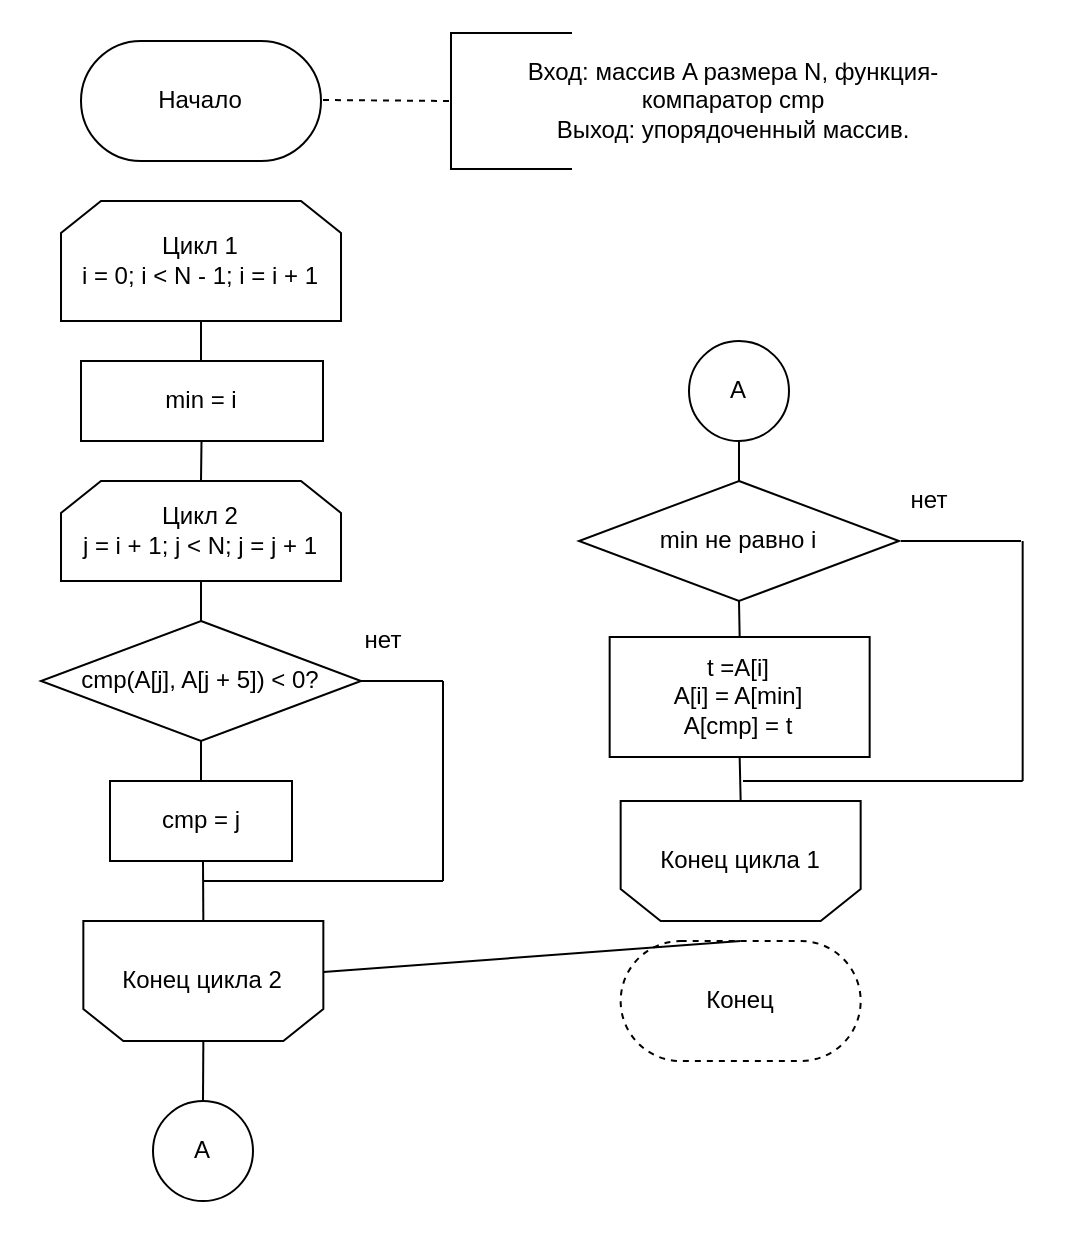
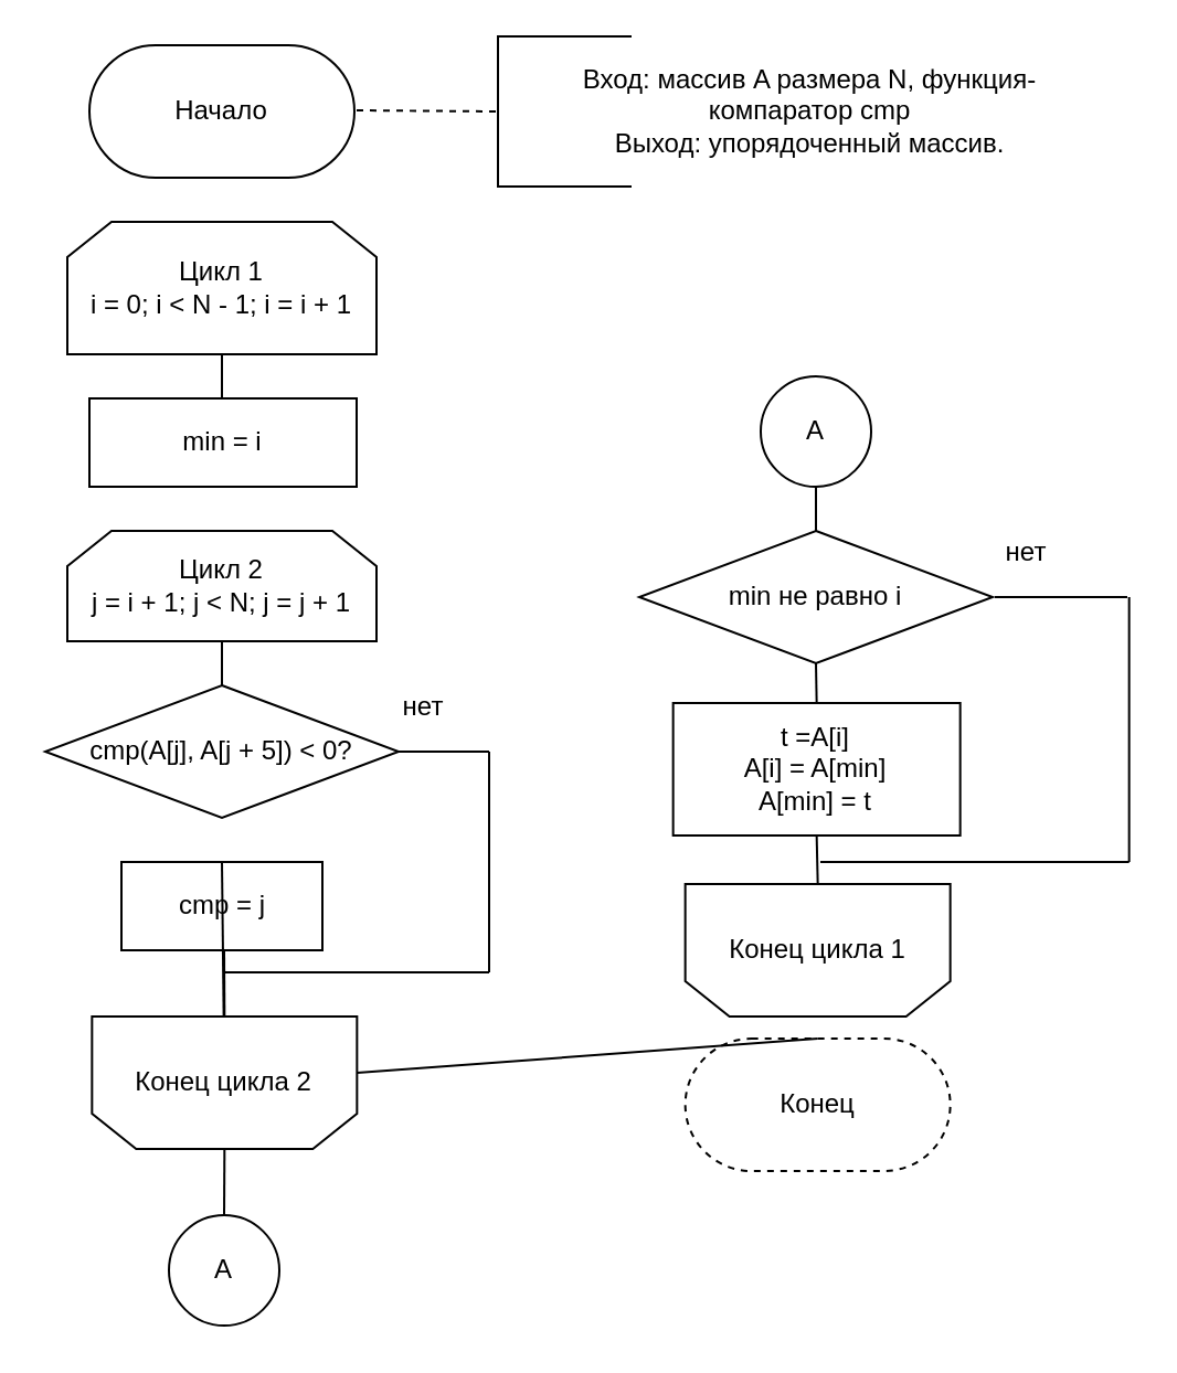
  <mxCell id="0" />
  <mxCell id="1" parent="0" />
  <mxCell id="2" value="Начало" style="rounded=1;whiteSpace=wrap;html=1;arcSize=50;" parent="1" vertex="1"><mxGeometry x="40" y="20" width="120" height="60" as="geometry" /></mxCell>
  <mxCell id="3" value="Вход: массив A размера N, функция-компаратор cmp&lt;br&gt;Выход: упорядоченный массив." style="text;html=1;strokeColor=none;fillColor=none;align=center;verticalAlign=middle;whiteSpace=wrap;rounded=0;" parent="1" vertex="1"><mxGeometry x="241" y="30" width="250.5" height="40" as="geometry" /></mxCell>
  <mxCell id="4" value="Цикл 1&lt;br&gt;i = 0; i &amp;lt; N - 1; i = i + 1" style="shape=loopLimit;whiteSpace=wrap;html=1;" parent="1" vertex="1"><mxGeometry x="30" y="100" width="140" height="60" as="geometry" /></mxCell>
  <mxCell id="5" value="Цикл 2&lt;br&gt;j = i + 1; j &amp;lt; N; j = j + 1" style="shape=loopLimit;whiteSpace=wrap;html=1;" parent="1" vertex="1"><mxGeometry x="30" y="240" width="140" height="50" as="geometry" /></mxCell>
  <mxCell id="6" value="" style="endArrow=none;html=1;" parent="1" edge="1"><mxGeometry width="50" height="50" relative="1" as="geometry"><mxPoint x="100" y="160" as="sourcePoint" /><mxPoint x="100" y="180" as="targetPoint" /></mxGeometry></mxCell>
  <mxCell id="7" value="Конец цикла 1" style="shape=loopLimit;whiteSpace=wrap;html=1;direction=west;" parent="1" vertex="1"><mxGeometry x="309.83" y="400" width="120" height="60" as="geometry" /></mxCell>
  <mxCell id="8" value="" style="endArrow=none;html=1;" parent="1" edge="1"><mxGeometry width="50" height="50" relative="1" as="geometry"><mxPoint x="100" y="490" as="sourcePoint" /><mxPoint x="100" y="520" as="targetPoint" /></mxGeometry></mxCell>
  <mxCell id="9" value="Конец" style="rounded=1;whiteSpace=wrap;html=1;arcSize=50;dashed=1;" parent="1" vertex="1"><mxGeometry x="309.83" y="470" width="120" height="60" as="geometry" /></mxCell>
  <mxCell id="10" value="Конец цикла 2" style="shape=loopLimit;whiteSpace=wrap;html=1;direction=west;" parent="1" vertex="1"><mxGeometry x="41.17" y="460" width="120" height="60" as="geometry" /></mxCell>
  <mxCell id="11" value="" style="shape=partialRectangle;whiteSpace=wrap;html=1;bottom=1;right=1;left=1;top=0;fillColor=none;routingCenterX=-0.5;rotation=90;" parent="1" vertex="1"><mxGeometry x="221" y="20" width="68" height="60" as="geometry" /></mxCell>
  <mxCell id="12" value="" style="endArrow=none;dashed=1;html=1;entryX=0.5;entryY=1;entryDx=0;entryDy=0;" parent="1" target="11" edge="1"><mxGeometry width="50" height="50" relative="1" as="geometry"><mxPoint x="161" y="49.5" as="sourcePoint" /><mxPoint x="201" y="50" as="targetPoint" /></mxGeometry></mxCell>
  <mxCell id="13" value="сmp(A[j], A[j + 5]) &amp;lt; 0?" style="rhombus;whiteSpace=wrap;html=1;" parent="1" vertex="1"><mxGeometry x="20" y="310" width="160" height="60" as="geometry" /></mxCell>
  <mxCell id="14" value="&lt;div&gt;cmp = j&lt;/div&gt;" style="rounded=0;whiteSpace=wrap;html=1;" parent="1" vertex="1"><mxGeometry x="54.5" y="390" width="91" height="40" as="geometry" /></mxCell>
  <mxCell id="15" value="min = i" style="rounded=0;whiteSpace=wrap;html=1;" parent="1" vertex="1"><mxGeometry x="40" y="180" width="121" height="40" as="geometry" /></mxCell>
  <mxCell id="16" value="min не равно i" style="rhombus;whiteSpace=wrap;html=1;" parent="1" vertex="1"><mxGeometry x="289" y="240" width="160" height="60" as="geometry" /></mxCell>
  <mxCell id="17" value="" style="endArrow=none;html=1;" parent="1" edge="1"><mxGeometry width="50" height="50" relative="1" as="geometry"><mxPoint x="510.83" y="270" as="sourcePoint" /><mxPoint x="510.83" y="390" as="targetPoint" /></mxGeometry></mxCell>
  <mxCell id="18" value="" style="endArrow=none;html=1;" parent="1" edge="1"><mxGeometry width="50" height="50" relative="1" as="geometry"><mxPoint x="450" y="270" as="sourcePoint" /><mxPoint x="510" y="270" as="targetPoint" /></mxGeometry></mxCell>
  <mxCell id="19" value="" style="endArrow=none;html=1;" parent="1" edge="1"><mxGeometry width="50" height="50" relative="1" as="geometry"><mxPoint x="510.83" y="390" as="sourcePoint" /><mxPoint x="371" y="390" as="targetPoint" /></mxGeometry></mxCell>
  <mxCell id="20" value="" style="endArrow=none;html=1;exitX=0.5;exitY=0;exitDx=0;exitDy=0;entryX=0.5;entryY=1;entryDx=0;entryDy=0;" parent="1" source="13" target="5" edge="1"><mxGeometry width="50" height="50" relative="1" as="geometry"><mxPoint x="61" y="310" as="sourcePoint" /><mxPoint x="111" y="260" as="targetPoint" /></mxGeometry></mxCell>
- <mxCell id="21" value="" style="endArrow=none;html=1;entryX=0.5;entryY=0;entryDx=0;entryDy=0;" parent="1" source="15" target="5" edge="1"><mxGeometry width="50" height="50" relative="1" as="geometry"><mxPoint x="81" y="340" as="sourcePoint" /><mxPoint x="131" y="290" as="targetPoint" /></mxGeometry></mxCell>
- <mxCell id="22" value="&lt;div&gt;t =A[i]&lt;/div&gt;&lt;div&gt;A[i] = A[min]&lt;/div&gt;&lt;div&gt;A[cmp] = t&lt;/div&gt;" style="rounded=0;whiteSpace=wrap;html=1;" parent="1" vertex="1"><mxGeometry x="304.33" y="318" width="130" height="60" as="geometry" /></mxCell>
- <mxCell id="23" value="" style="endArrow=none;html=1;entryX=0.5;entryY=1;entryDx=0;entryDy=0;exitX=0.5;exitY=0;exitDx=0;exitDy=0;" parent="1" source="14" target="13" edge="1"><mxGeometry width="50" height="50" relative="1" as="geometry"><mxPoint x="161" y="460" as="sourcePoint" /><mxPoint x="211" y="410" as="targetPoint" /></mxGeometry></mxCell>
+ <mxCell id="22" value="&lt;div&gt;t =A[i]&lt;/div&gt;&lt;div&gt;A[i] = A[min]&lt;/div&gt;&lt;div&gt;A[min] = t&lt;/div&gt;" style="rounded=0;whiteSpace=wrap;html=1;" parent="1" vertex="1"><mxGeometry x="304.33" y="318" width="130" height="60" as="geometry" /></mxCell>
+ <mxCell id="23" value="" style="endArrow=none;html=1;exitX=0.5;exitY=0;exitDx=0;exitDy=0;" parent="1" source="14" target="10" edge="1"><mxGeometry width="50" height="50" relative="1" as="geometry"><mxPoint x="161" y="460" as="sourcePoint" /><mxPoint x="211" y="410" as="targetPoint" /></mxGeometry></mxCell>
  <mxCell id="24" value="" style="endArrow=none;html=1;entryX=1;entryY=0.5;entryDx=0;entryDy=0;" parent="1" target="13" edge="1"><mxGeometry width="50" height="50" relative="1" as="geometry"><mxPoint x="221" y="340" as="sourcePoint" /><mxPoint x="211" y="410" as="targetPoint" /></mxGeometry></mxCell>
  <mxCell id="25" value="" style="endArrow=none;html=1;" parent="1" edge="1"><mxGeometry width="50" height="50" relative="1" as="geometry"><mxPoint x="221" y="440" as="sourcePoint" /><mxPoint x="221" y="340" as="targetPoint" /></mxGeometry></mxCell>
  <mxCell id="26" value="" style="endArrow=none;html=1;" parent="1" edge="1"><mxGeometry width="50" height="50" relative="1" as="geometry"><mxPoint x="101" y="440" as="sourcePoint" /><mxPoint x="221" y="440" as="targetPoint" /></mxGeometry></mxCell>
  <mxCell id="27" value="" style="endArrow=none;html=1;exitX=0.5;exitY=1;exitDx=0;exitDy=0;" parent="1" source="10" edge="1"><mxGeometry width="50" height="50" relative="1" as="geometry"><mxPoint x="161" y="460" as="sourcePoint" /><mxPoint x="101" y="430" as="targetPoint" /></mxGeometry></mxCell>
  <mxCell id="28" value="A" style="ellipse;whiteSpace=wrap;html=1;aspect=fixed;" parent="1" vertex="1"><mxGeometry x="76" y="550" width="50" height="50" as="geometry" /></mxCell>
  <mxCell id="29" value="" style="endArrow=none;html=1;entryX=0.5;entryY=0;entryDx=0;entryDy=0;exitX=0.5;exitY=0;exitDx=0;exitDy=0;" parent="1" source="28" target="10" edge="1"><mxGeometry width="50" height="50" relative="1" as="geometry"><mxPoint x="281" y="540" as="sourcePoint" /><mxPoint x="331" y="490" as="targetPoint" /></mxGeometry></mxCell>
  <mxCell id="30" value="A" style="ellipse;whiteSpace=wrap;html=1;aspect=fixed;" parent="1" vertex="1"><mxGeometry x="344" y="170" width="50" height="50" as="geometry" /></mxCell>
  <mxCell id="31" value="" style="endArrow=none;html=1;entryX=0.5;entryY=1;entryDx=0;entryDy=0;exitX=0.5;exitY=0;exitDx=0;exitDy=0;" parent="1" source="16" target="30" edge="1"><mxGeometry width="50" height="50" relative="1" as="geometry"><mxPoint x="409" y="340" as="sourcePoint" /><mxPoint x="459" y="290" as="targetPoint" /></mxGeometry></mxCell>
  <mxCell id="32" value="" style="endArrow=none;html=1;entryX=0.5;entryY=1;entryDx=0;entryDy=0;exitX=0.5;exitY=0;exitDx=0;exitDy=0;" parent="1" source="22" target="16" edge="1"><mxGeometry width="50" height="50" relative="1" as="geometry"><mxPoint x="409" y="410" as="sourcePoint" /><mxPoint x="459" y="360" as="targetPoint" /></mxGeometry></mxCell>
  <mxCell id="33" value="" style="endArrow=none;html=1;entryX=0.5;entryY=1;entryDx=0;entryDy=0;exitX=0.5;exitY=1;exitDx=0;exitDy=0;" parent="1" source="7" target="22" edge="1"><mxGeometry width="50" height="50" relative="1" as="geometry"><mxPoint x="409" y="450" as="sourcePoint" /><mxPoint x="459" y="400" as="targetPoint" /></mxGeometry></mxCell>
  <mxCell id="34" value="" style="endArrow=none;html=1;exitX=0.5;exitY=0;exitDx=0;exitDy=0;" parent="1" source="9" target="10" edge="1"><mxGeometry width="50" height="50" relative="1" as="geometry"><mxPoint x="439" y="460" as="sourcePoint" /><mxPoint x="489" y="410" as="targetPoint" /></mxGeometry></mxCell>
  <mxCell id="35" value="нет" style="text;html=1;align=center;verticalAlign=middle;resizable=0;points=[];autosize=1;strokeColor=none;fillColor=none;" vertex="1" parent="1"><mxGeometry x="176" y="310" width="30" height="20" as="geometry" /></mxCell>
  <mxCell id="36" value="нет" style="text;html=1;align=center;verticalAlign=middle;resizable=0;points=[];autosize=1;strokeColor=none;fillColor=none;" vertex="1" parent="1"><mxGeometry x="449" y="240" width="30" height="20" as="geometry" /></mxCell>
